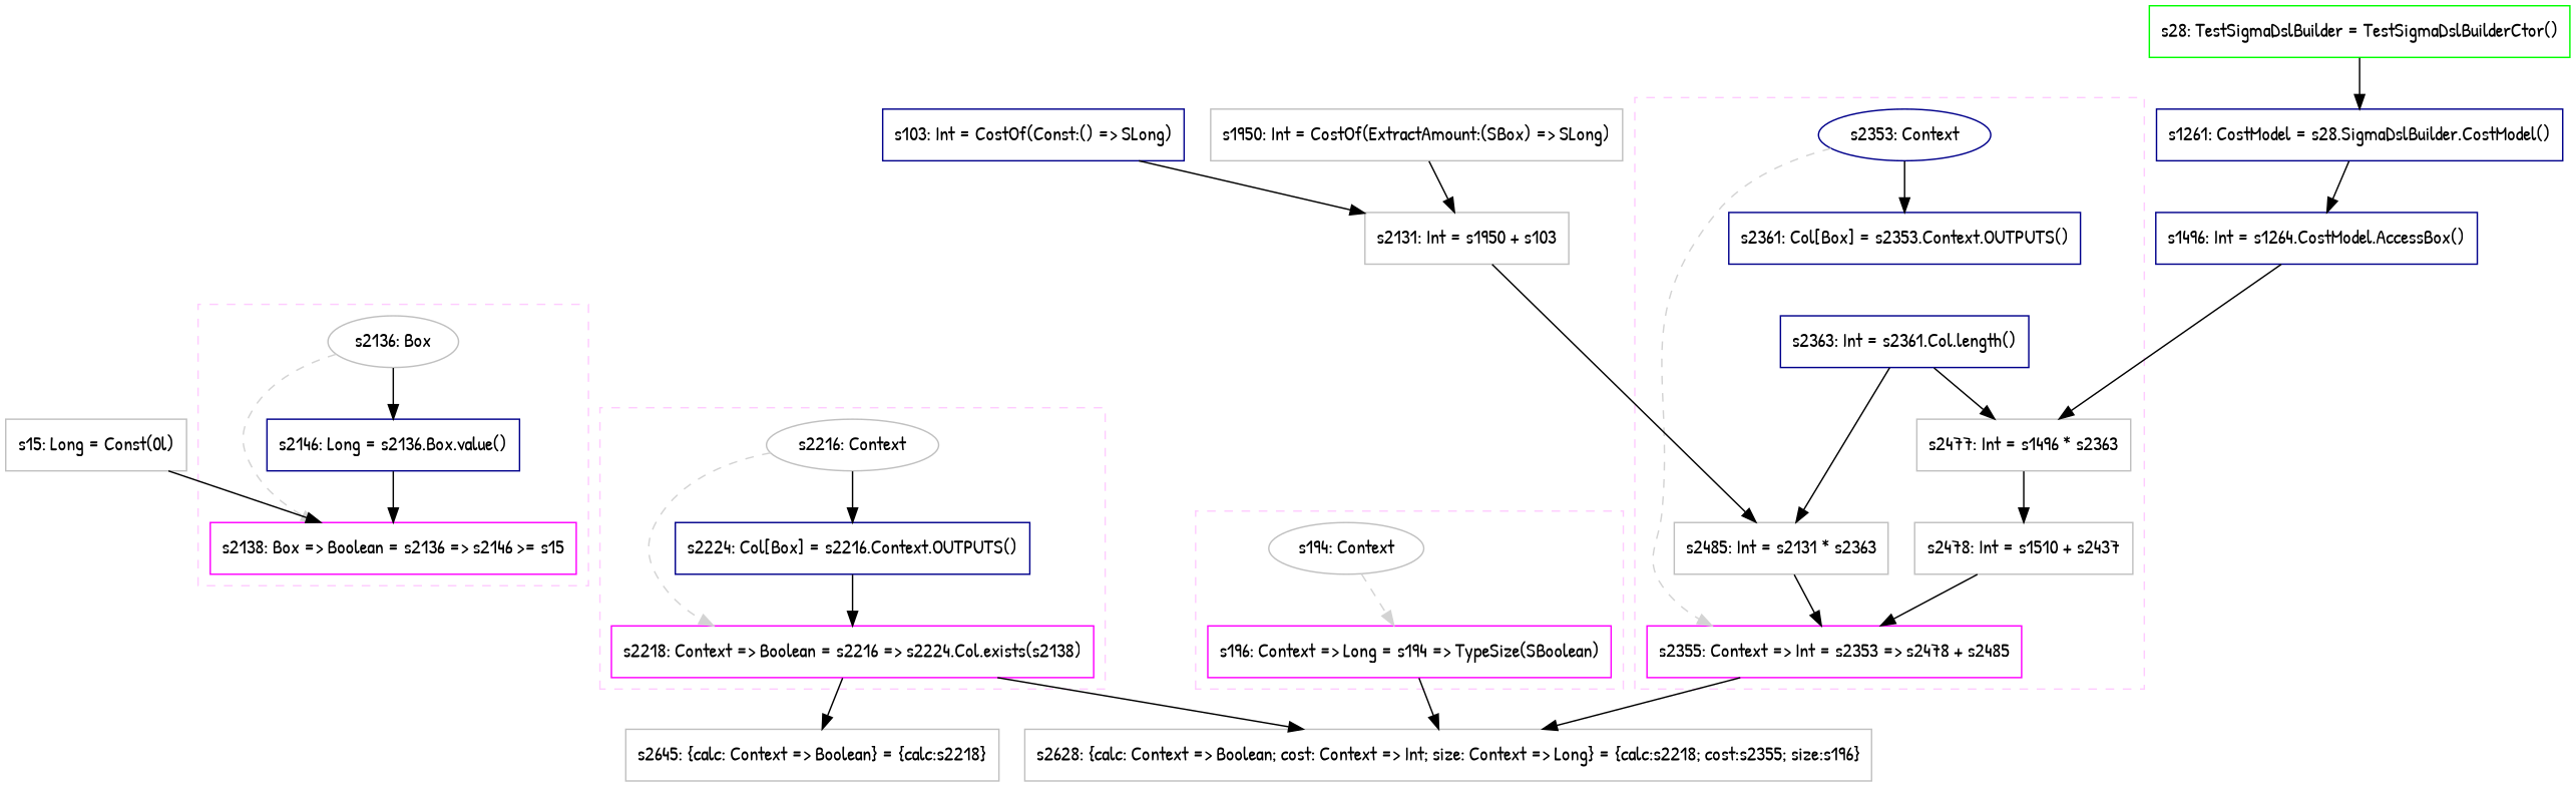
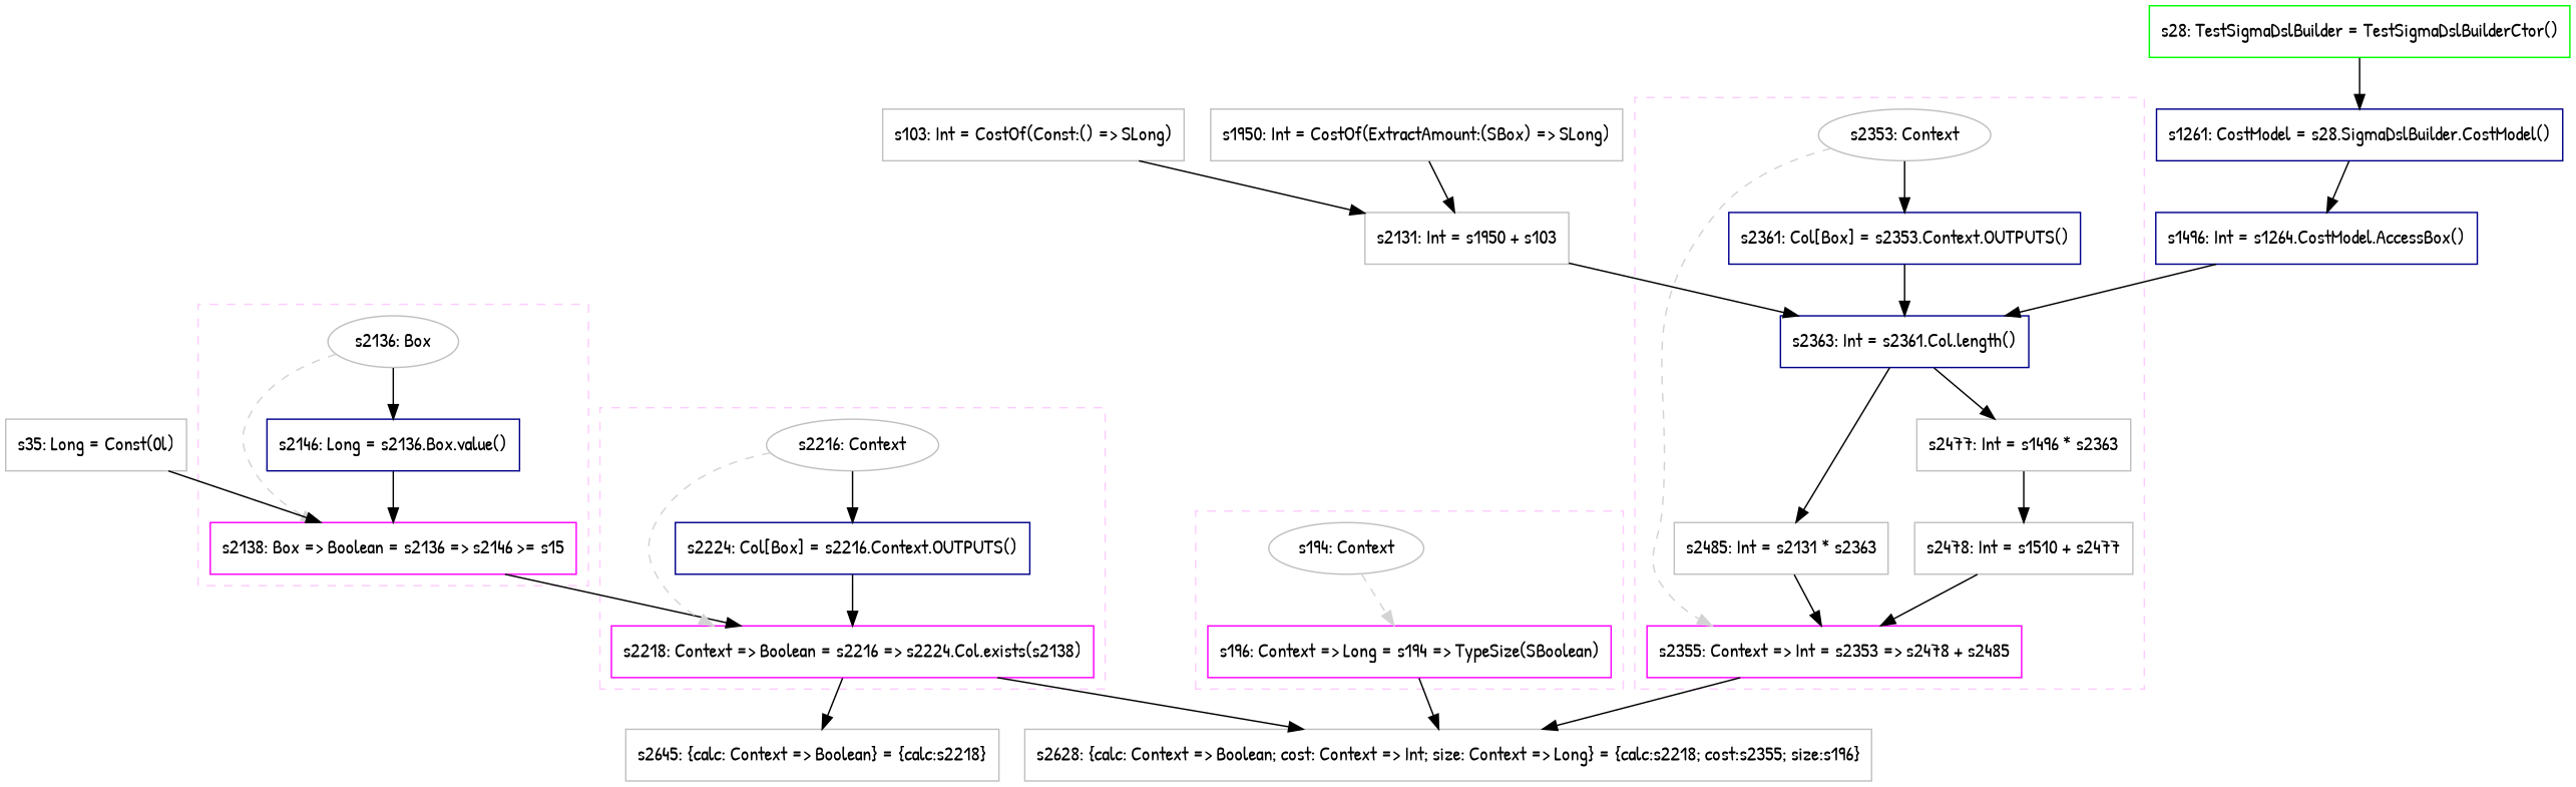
  digraph {
    concentrate=true
    fontname="Patrick Hand"
    node [color=gray fillcolor=white fontname="Patrick Hand" shape=box style=filled]
    edge [fontname="Patrick Hand" style=solid]
    n1 [label="s2136: Box" shape=oval]
    n2 [color=magenta label="s2138: Box => Boolean = s2136 => s2146 >= s15"]
    n3 [color=darkblue label="s2146: Long = s2136.Box.value()"]
    n4 [label="s2216: Context" shape=oval]
    n5 [color=magenta label="s2218: Context => Boolean = s2216 => s2224.Col.exists(s2138)"]
    n6 [color=darkblue label="s2224: Col[Box] = s2216.Context.OUTPUTS()"]
-   n7 [color=darkblue label="s2353: Context" shape=oval]
+   n7 [label="s2353: Context" shape=oval]
    n8 [color=magenta label="s2355: Context => Int = s2353 => s2478 + s2485"]
    n9 [color=darkblue label="s2361: Col[Box] = s2353.Context.OUTPUTS()"]
    n10 [color=darkblue label="s2363: Int = s2361.Col.length()"]
    n11 [label="s2477: Int = s1496 * s2363"]
-   n12 [label="s2478: Int = s1510 + s2437"]
+   n12 [label="s2478: Int = s1510 + s2477"]
    n13 [label="s2485: Int = s2131 * s2363"]
    n14 [label="s194: Context" shape=oval]
    n15 [color=magenta label="s196: Context => Long = s194 => TypeSize(SBoolean)"]
    n16 [label="s2628: {calc: Context => Boolean; cost: Context => Int; size: Context => Long} = {calc:s2218; cost:s2355; size:s196}"]
    n17 [label="s2645: {calc: Context => Boolean} = {calc:s2218}"]
-   n18 [label="s15: Long = Const(0l)"]
+   n18 [label="s35: Long = Const(0l)"]
    n19 [label="s1950: Int = CostOf(ExtractAmount:(SBox) => SLong)"]
    n20 [label="s2131: Int = s1950 + s103"]
-   n21 [color=darkblue label="s103: Int = CostOf(Const:() => SLong)"]
+   n21 [label="s103: Int = CostOf(Const:() => SLong)"]
    n22 [color=green label="s28: TestSigmaDslBuilder = TestSigmaDslBuilderCtor()"]
    n23 [color=darkblue label="s1261: CostModel = s28.SigmaDslBuilder.CostModel()"]
    n24 [color=darkblue label="s1496: Int = s1264.CostModel.AccessBox()"]
    subgraph cluster_1 {
      color="#FFCCFF"
      style=dashed
      n3
      subgraph sub_2 {
        color="#FFCCFF"
        rank=source
        style=dashed
        n1
      }
      subgraph sub_3 {
        color="#FFCCFF"
        rank=sink
        style=dashed
        n2
      }
    }
    subgraph cluster_4 {
      color="#FFCCFF"
      style=dashed
      n6
      subgraph sub_5 {
        color="#FFCCFF"
        rank=source
        style=dashed
        n4
      }
      subgraph sub_6 {
        color="#FFCCFF"
        rank=sink
        style=dashed
        n5
      }
    }
    subgraph cluster_7 {
      color="#FFCCFF"
      style=dashed
      n9
      n10
      n11
      n12
      n13
      subgraph sub_8 {
        color="#FFCCFF"
        rank=source
        style=dashed
        n7
      }
      subgraph sub_9 {
        color="#FFCCFF"
        rank=sink
        style=dashed
        n8
      }
    }
    subgraph cluster_10 {
      color="#FFCCFF"
      style=dashed
      subgraph sub_11 {
        color="#FFCCFF"
        rank=source
        style=dashed
        n14
      }
      subgraph sub_12 {
        color="#FFCCFF"
        rank=sink
        style=dashed
        n15
      }
    }
    n1 -> n2 [color=lightgray style=dashed weight=0]
    n1 -> n3
+   n2 -> n5
    n3 -> n2
    n4 -> n5 [color=lightgray style=dashed weight=0]
    n4 -> n6
    n5 -> n16
    n5 -> n17
    n6 -> n5
    n7 -> n8 [color=lightgray style=dashed weight=0]
    n7 -> n9
    n8 -> n16
+   n9 -> n10
    n10 -> n11
    n10 -> n13
    n11 -> n12
    n12 -> n8
    n13 -> n8
    n14 -> n15 [color=lightgray style=dashed weight=0]
    n15 -> n16
    n18 -> n2
    n19 -> n20
-   n20 -> n13
+   n20 -> n10
    n21 -> n20
    n22 -> n23
    n23 -> n24
-   n24 -> n11
+   n24 -> n10
  }
